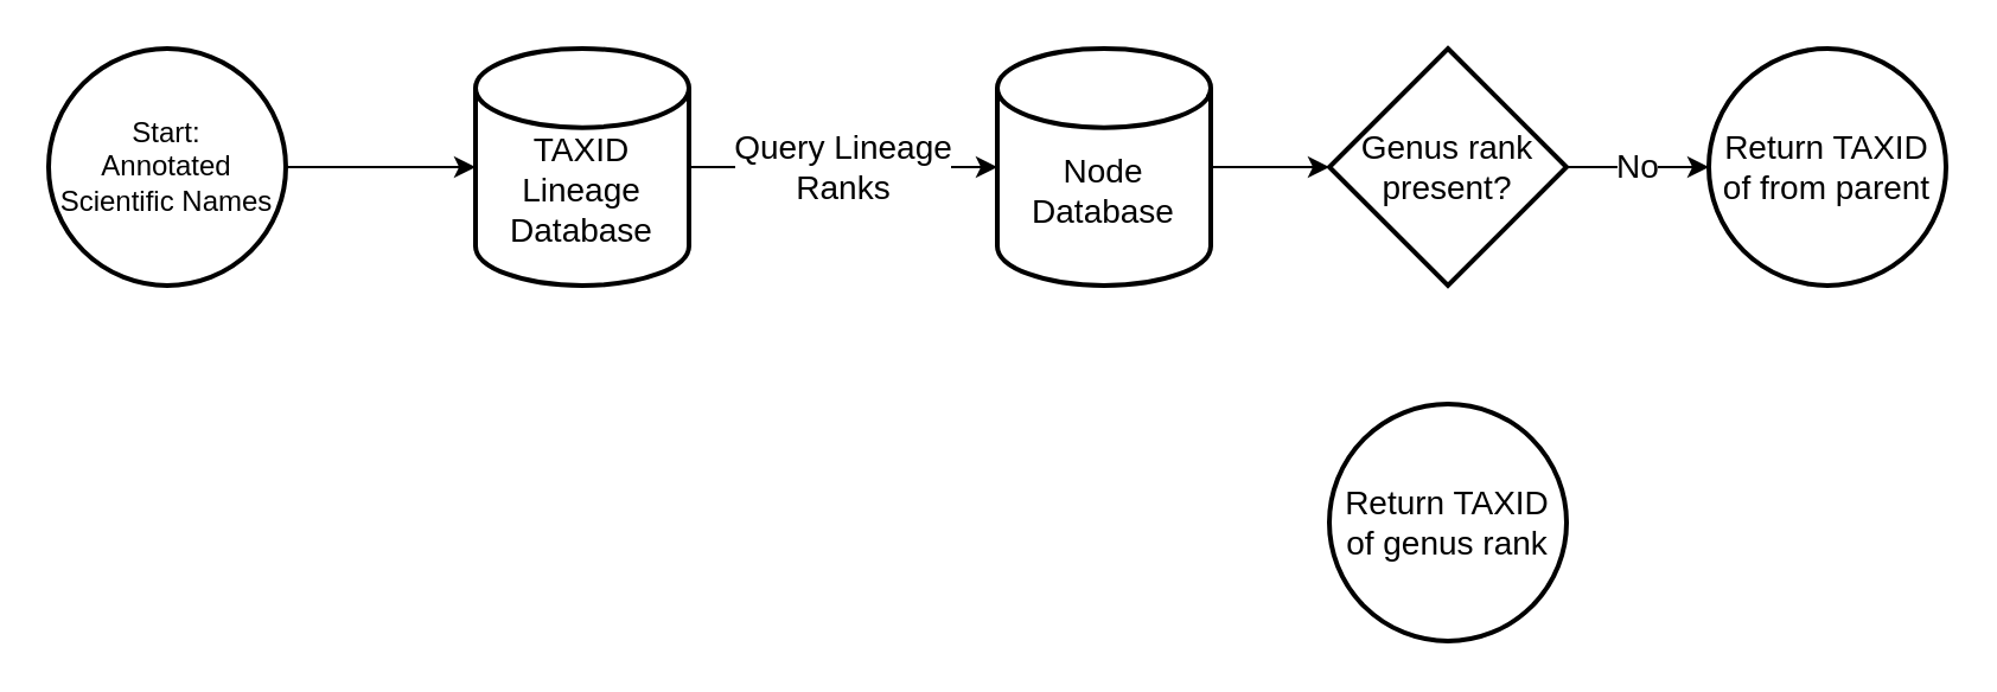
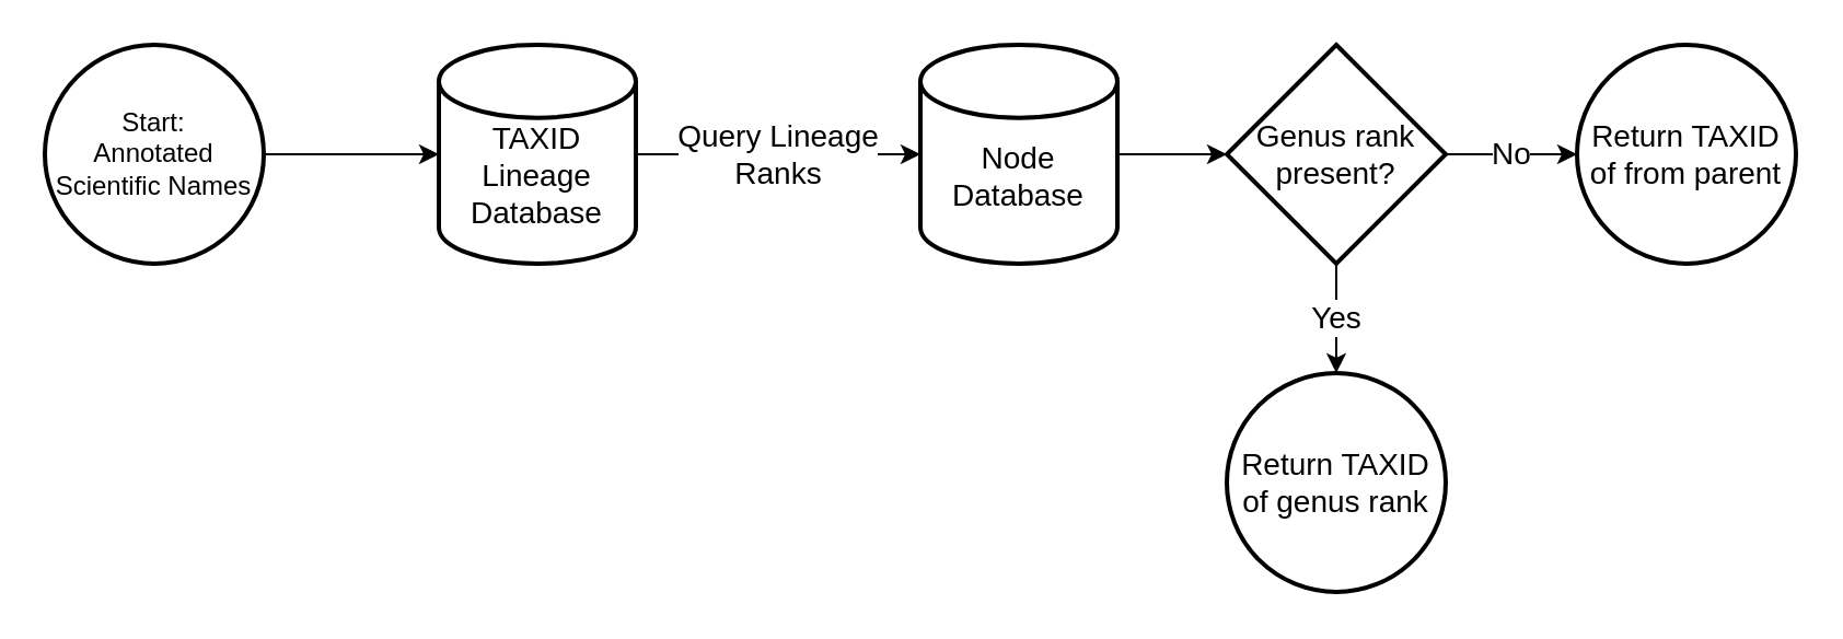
  <mxCell id="0" />
  <mxCell id="1" parent="0" />
  <mxCell id="2" style="edgeStyle=orthogonalEdgeStyle;rounded=0;orthogonalLoop=1;jettySize=auto;html=1;exitX=1;exitY=0.5;exitDx=0;exitDy=0;exitPerimeter=0;fontFamily=Helvetica;fontSize=14;" edge="1" parent="1" source="3" target="5"><mxGeometry relative="1" as="geometry" /></mxCell>
  <mxCell id="3" value="&lt;font style=&quot;font-size: 12px;&quot;&gt;Start:&lt;br&gt;Annotated Scientific Names&lt;/font&gt;" style="strokeWidth=2;html=1;shape=mxgraph.flowchart.start_2;whiteSpace=wrap;labelBackgroundColor=none;fontFamily=Helvetica;fontSize=10;fillColor=#FFFFFF;" vertex="1" parent="1"><mxGeometry x="20" y="20" width="100" height="100" as="geometry" /></mxCell>
  <mxCell id="4" value="Query Lineage&lt;br&gt;Ranks" style="edgeStyle=orthogonalEdgeStyle;rounded=0;orthogonalLoop=1;jettySize=auto;html=1;exitX=1;exitY=0.5;exitDx=0;exitDy=0;exitPerimeter=0;entryX=0;entryY=0.5;entryDx=0;entryDy=0;entryPerimeter=0;fontFamily=Helvetica;fontSize=14;" edge="1" parent="1" source="5" target="7"><mxGeometry relative="1" as="geometry"><mxPoint as="offset" /></mxGeometry></mxCell>
  <mxCell id="5" value="TAXID Lineage Database" style="strokeWidth=2;html=1;shape=mxgraph.flowchart.database;whiteSpace=wrap;labelBackgroundColor=none;fontFamily=Helvetica;fontSize=14;fillColor=#FFFFFF;verticalAlign=middle;spacingTop=20;" vertex="1" parent="1"><mxGeometry x="200" y="20" width="90" height="100" as="geometry" /></mxCell>
  <mxCell id="6" style="edgeStyle=orthogonalEdgeStyle;rounded=0;orthogonalLoop=1;jettySize=auto;html=1;exitX=1;exitY=0.5;exitDx=0;exitDy=0;exitPerimeter=0;entryX=0;entryY=0.5;entryDx=0;entryDy=0;entryPerimeter=0;fontFamily=Helvetica;fontSize=14;" edge="1" parent="1" source="7" target="10"><mxGeometry relative="1" as="geometry" /></mxCell>
  <mxCell id="7" value="Node Database" style="strokeWidth=2;html=1;shape=mxgraph.flowchart.database;whiteSpace=wrap;labelBackgroundColor=none;fontFamily=Helvetica;fontSize=14;fillColor=#FFFFFF;verticalAlign=middle;spacingTop=20;" vertex="1" parent="1"><mxGeometry x="420" y="20" width="90" height="100" as="geometry" /></mxCell>
  <mxCell id="8" value="No" style="edgeStyle=orthogonalEdgeStyle;rounded=0;orthogonalLoop=1;jettySize=auto;html=1;exitX=1;exitY=0.5;exitDx=0;exitDy=0;exitPerimeter=0;entryX=0;entryY=0.5;entryDx=0;entryDy=0;entryPerimeter=0;fontFamily=Helvetica;fontSize=14;" edge="1" parent="1" source="10" target="11"><mxGeometry relative="1" as="geometry"><mxPoint as="offset" /></mxGeometry></mxCell>
+ <mxCell id="9" value="Yes" style="edgeStyle=orthogonalEdgeStyle;rounded=0;orthogonalLoop=1;jettySize=auto;html=1;exitX=0.5;exitY=1;exitDx=0;exitDy=0;exitPerimeter=0;entryX=0.5;entryY=0;entryDx=0;entryDy=0;entryPerimeter=0;fontFamily=Helvetica;fontSize=14;" edge="1" parent="1" source="10" target="12"><mxGeometry relative="1" as="geometry" /></mxCell>
  <mxCell id="10" value="Genus rank present?" style="strokeWidth=2;html=1;shape=mxgraph.flowchart.decision;whiteSpace=wrap;labelBackgroundColor=none;fontFamily=Helvetica;fontSize=14;fillColor=#FFFFFF;" vertex="1" parent="1"><mxGeometry x="560" y="20" width="100" height="100" as="geometry" /></mxCell>
  <mxCell id="11" value="Return TAXID of from parent" style="strokeWidth=2;html=1;shape=mxgraph.flowchart.start_2;whiteSpace=wrap;labelBackgroundColor=none;fontFamily=Helvetica;fontSize=14;fillColor=#FFFFFF;" vertex="1" parent="1"><mxGeometry x="720" y="20" width="100" height="100" as="geometry" /></mxCell>
  <mxCell id="12" value="Return TAXID of genus rank" style="strokeWidth=2;html=1;shape=mxgraph.flowchart.start_2;whiteSpace=wrap;labelBackgroundColor=none;fontFamily=Helvetica;fontSize=14;fillColor=#FFFFFF;" vertex="1" parent="1"><mxGeometry x="560" y="170" width="100" height="100" as="geometry" /></mxCell>
